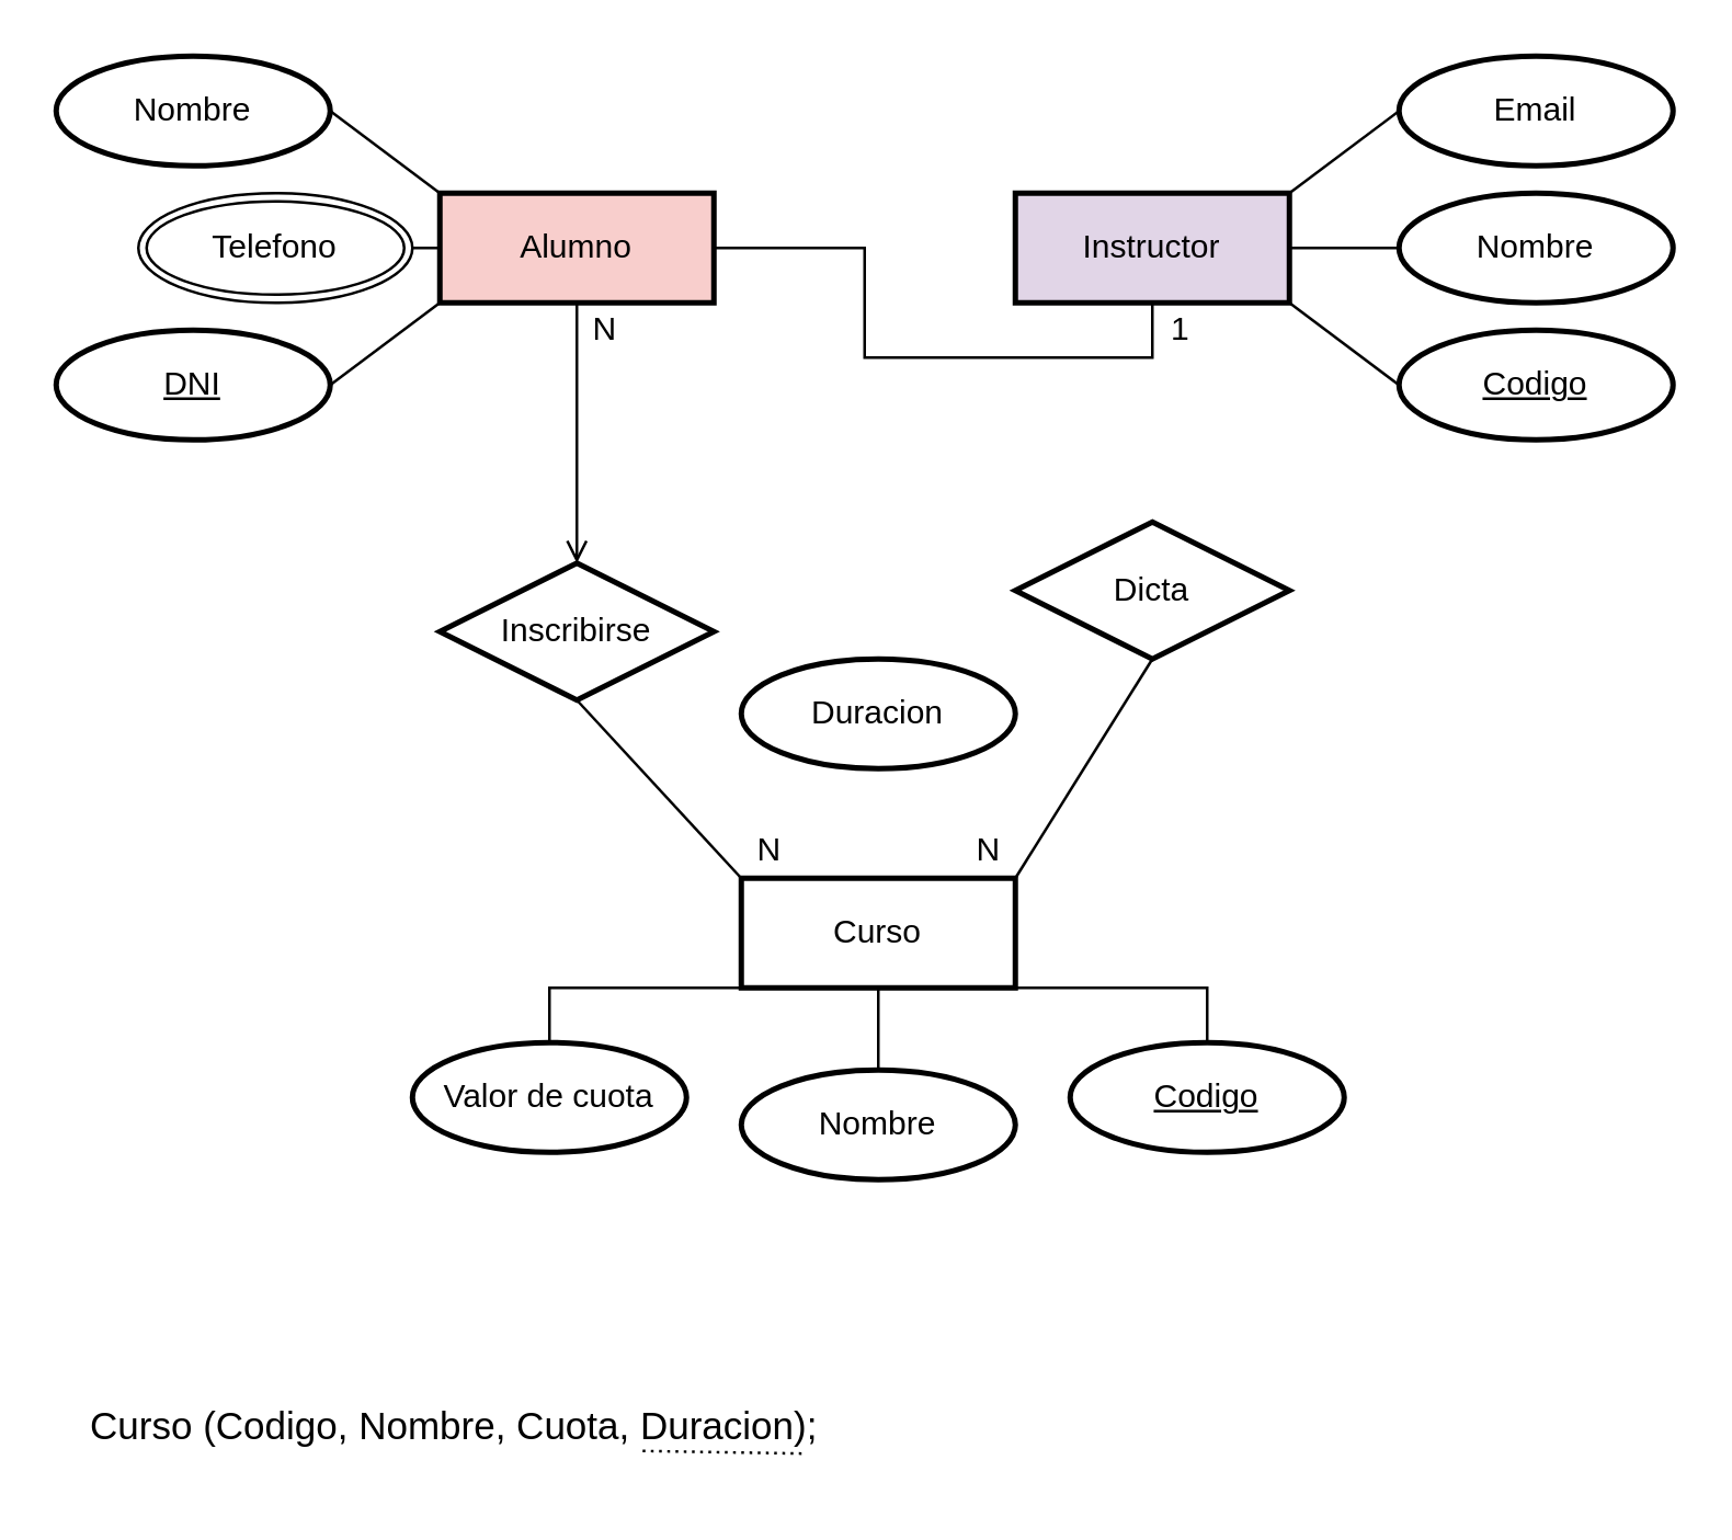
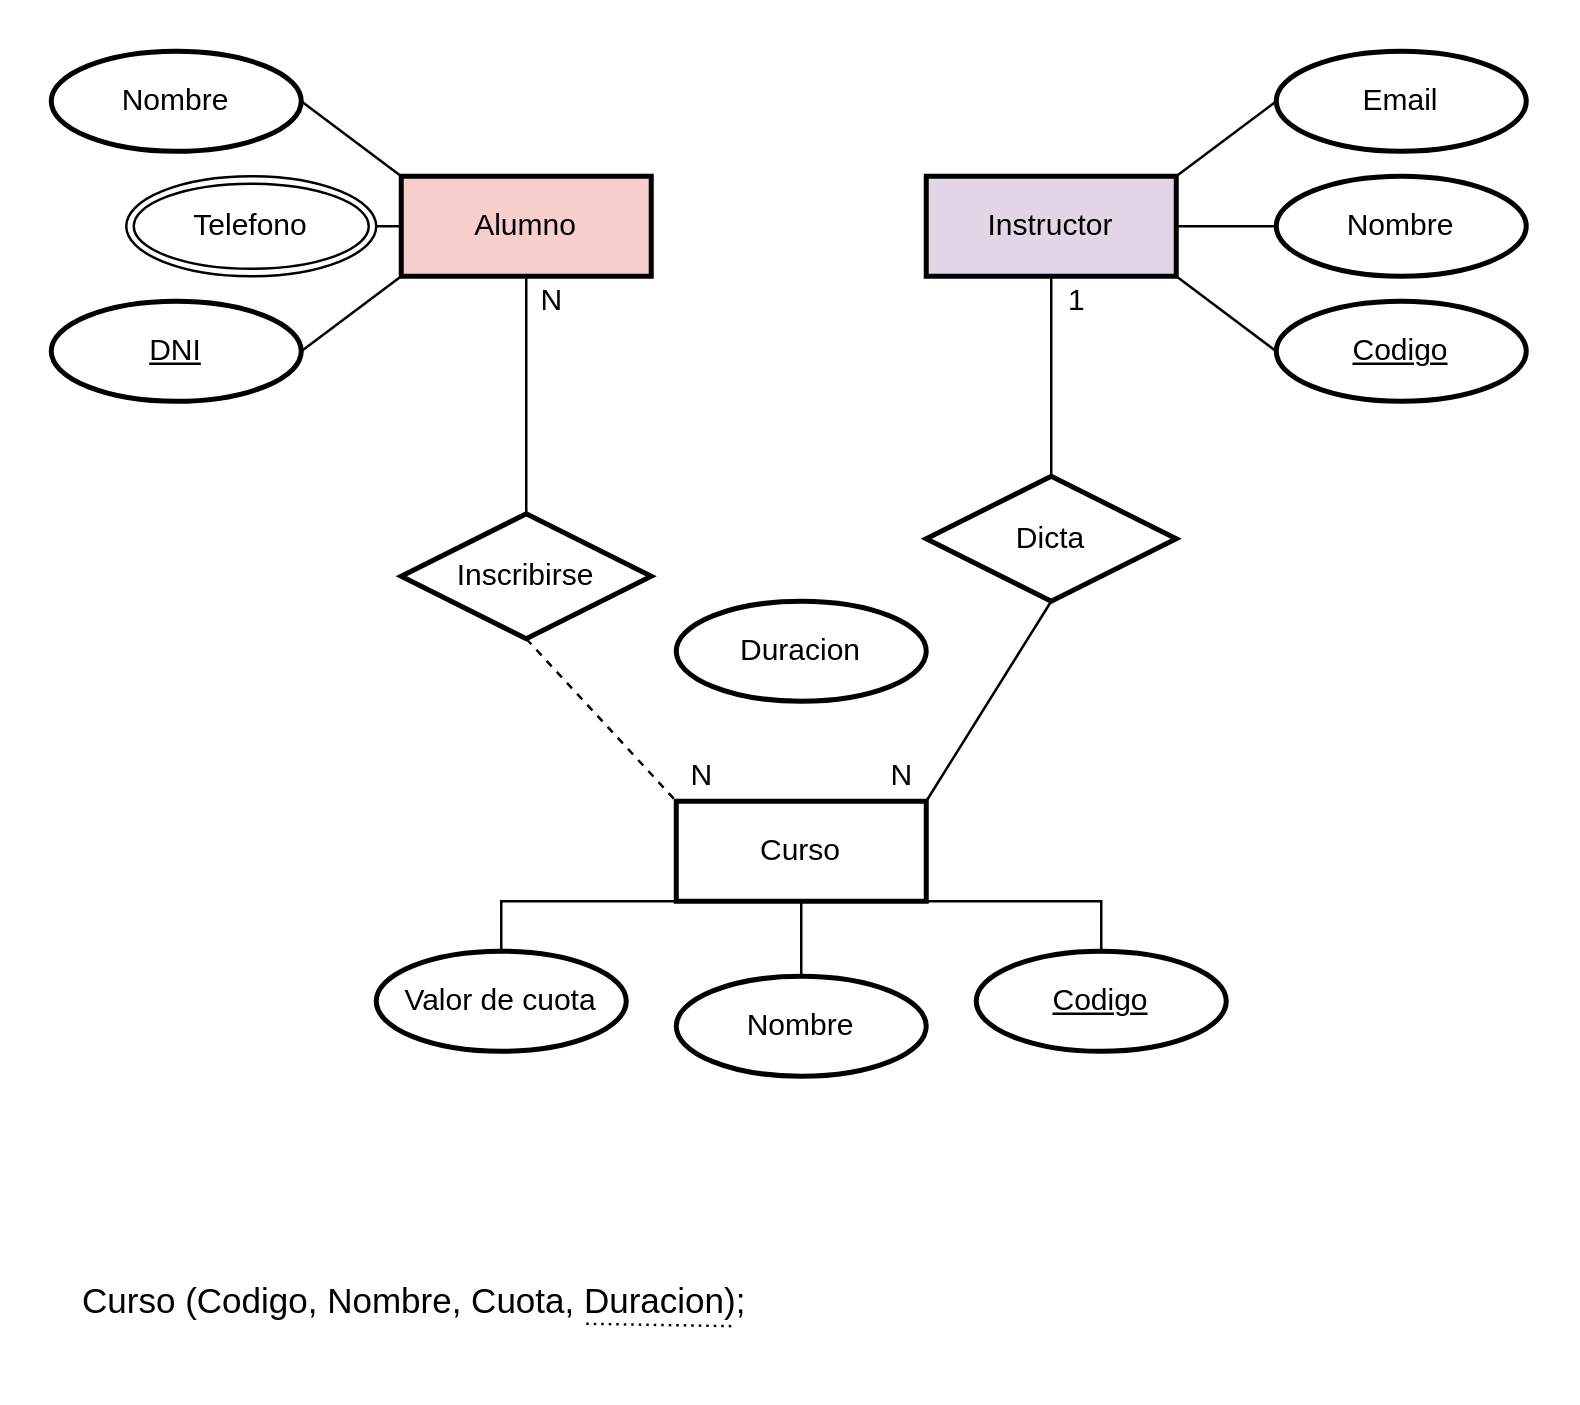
  <mxCell id="0" />
  <mxCell id="1" parent="0" />
  <mxCell id="2" value="Curso" style="whiteSpace=wrap;html=1;align=center;strokeWidth=2;" parent="1" vertex="1"><mxGeometry x="270" y="320" width="100" height="40" as="geometry" /></mxCell>
- <mxCell id="3" style="edgeStyle=orthogonalEdgeStyle;rounded=0;orthogonalLoop=1;jettySize=auto;html=1;exitX=0.5;exitY=1;exitDx=0;exitDy=0;endArrow=none;endFill=0;strokeWidth=1;" parent="1" source="4" target="6" edge="1"><mxGeometry relative="1" as="geometry" /></mxCell>
+ <mxCell id="3" style="edgeStyle=orthogonalEdgeStyle;rounded=0;orthogonalLoop=1;jettySize=auto;html=1;exitX=0.5;exitY=1;exitDx=0;exitDy=0;entryX=0.5;entryY=0;entryDx=0;entryDy=0;endArrow=none;endFill=0;strokeWidth=1;" parent="1" source="4" target="20" edge="1"><mxGeometry relative="1" as="geometry" /></mxCell>
  <mxCell id="4" value="Instructor" style="whiteSpace=wrap;html=1;align=center;strokeWidth=2;fillColor=#e1d5e7;" parent="1" vertex="1"><mxGeometry x="370" y="70" width="100" height="40" as="geometry" /></mxCell>
- <mxCell id="5" style="edgeStyle=orthogonalEdgeStyle;rounded=0;orthogonalLoop=1;jettySize=auto;html=1;exitX=0.5;exitY=1;exitDx=0;exitDy=0;entryX=0.5;entryY=0;entryDx=0;entryDy=0;endArrow=open;endFill=0;strokeWidth=1;" parent="1" source="6" target="19" edge="1"><mxGeometry relative="1" as="geometry" /></mxCell>
+ <mxCell id="5" style="edgeStyle=orthogonalEdgeStyle;rounded=0;orthogonalLoop=1;jettySize=auto;html=1;exitX=0.5;exitY=1;exitDx=0;exitDy=0;entryX=0.5;entryY=0;entryDx=0;entryDy=0;endArrow=none;endFill=0;strokeWidth=1;" parent="1" source="6" target="19" edge="1"><mxGeometry relative="1" as="geometry" /></mxCell>
  <mxCell id="6" value="Alumno" style="whiteSpace=wrap;html=1;align=center;strokeWidth=2;fillColor=#f8cecc;" parent="1" vertex="1"><mxGeometry x="160" y="70" width="100" height="40" as="geometry" /></mxCell>
  <mxCell id="7" style="edgeStyle=orthogonalEdgeStyle;rounded=0;orthogonalLoop=1;jettySize=auto;html=1;exitX=0.5;exitY=0;exitDx=0;exitDy=0;entryX=1;entryY=1;entryDx=0;entryDy=0;endArrow=none;endFill=0;strokeWidth=1;jumpSize=6;" parent="1" source="8" target="2" edge="1"><mxGeometry relative="1" as="geometry" /></mxCell>
  <mxCell id="8" value="Codigo" style="ellipse;whiteSpace=wrap;html=1;align=center;fontStyle=4;strokeWidth=2;" parent="1" vertex="1"><mxGeometry x="390" y="380" width="100" height="40" as="geometry" /></mxCell>
  <mxCell id="9" style="edgeStyle=orthogonalEdgeStyle;rounded=0;orthogonalLoop=1;jettySize=auto;html=1;exitX=0.5;exitY=0;exitDx=0;exitDy=0;entryX=0.5;entryY=1;entryDx=0;entryDy=0;endArrow=none;endFill=0;strokeWidth=1;jumpSize=6;" parent="1" source="10" target="2" edge="1"><mxGeometry relative="1" as="geometry" /></mxCell>
  <mxCell id="10" value="Nombre" style="ellipse;whiteSpace=wrap;html=1;align=center;strokeWidth=2;" parent="1" vertex="1"><mxGeometry x="270" y="390" width="100" height="40" as="geometry" /></mxCell>
  <mxCell id="11" style="edgeStyle=orthogonalEdgeStyle;rounded=0;orthogonalLoop=1;jettySize=auto;html=1;exitX=0.5;exitY=0;exitDx=0;exitDy=0;entryX=0;entryY=1;entryDx=0;entryDy=0;endArrow=none;endFill=0;strokeWidth=1;jumpSize=6;" parent="1" source="12" target="2" edge="1"><mxGeometry relative="1" as="geometry" /></mxCell>
  <mxCell id="12" value="Valor de cuota" style="ellipse;whiteSpace=wrap;html=1;align=center;strokeWidth=2;" parent="1" vertex="1"><mxGeometry x="150" y="380" width="100" height="40" as="geometry" /></mxCell>
  <mxCell id="13" style="edgeStyle=none;rounded=0;orthogonalLoop=1;jettySize=auto;html=1;exitX=0;exitY=0.5;exitDx=0;exitDy=0;entryX=1;entryY=0.5;entryDx=0;entryDy=0;endArrow=none;endFill=0;" parent="1" source="14" target="4" edge="1"><mxGeometry relative="1" as="geometry" /></mxCell>
  <mxCell id="14" value="Nombre" style="ellipse;whiteSpace=wrap;html=1;align=center;strokeWidth=2;" parent="1" vertex="1"><mxGeometry x="510" y="70" width="100" height="40" as="geometry" /></mxCell>
  <mxCell id="15" style="edgeStyle=none;rounded=0;orthogonalLoop=1;jettySize=auto;html=1;exitX=0;exitY=0.5;exitDx=0;exitDy=0;entryX=1;entryY=0;entryDx=0;entryDy=0;endArrow=none;endFill=0;" parent="1" source="16" target="4" edge="1"><mxGeometry relative="1" as="geometry" /></mxCell>
  <mxCell id="16" value="Email" style="ellipse;whiteSpace=wrap;html=1;align=center;strokeWidth=2;" parent="1" vertex="1"><mxGeometry x="510" y="20" width="100" height="40" as="geometry" /></mxCell>
  <mxCell id="17" style="edgeStyle=none;rounded=0;orthogonalLoop=1;jettySize=auto;html=1;exitX=1;exitY=0.5;exitDx=0;exitDy=0;entryX=0;entryY=0;entryDx=0;entryDy=0;endArrow=none;endFill=0;" parent="1" source="18" target="6" edge="1"><mxGeometry relative="1" as="geometry" /></mxCell>
  <mxCell id="18" value="Nombre" style="ellipse;whiteSpace=wrap;html=1;align=center;strokeWidth=2;" parent="1" vertex="1"><mxGeometry x="20" y="20" width="100" height="40" as="geometry" /></mxCell>
  <mxCell id="19" value="Inscribirse" style="shape=rhombus;perimeter=rhombusPerimeter;whiteSpace=wrap;html=1;align=center;strokeWidth=2;" parent="1" vertex="1"><mxGeometry x="160" y="205" width="100" height="50" as="geometry" /></mxCell>
  <mxCell id="20" value="Dicta" style="shape=rhombus;perimeter=rhombusPerimeter;whiteSpace=wrap;html=1;align=center;strokeWidth=2;" parent="1" vertex="1"><mxGeometry x="370" y="190" width="100" height="50" as="geometry" /></mxCell>
- <mxCell id="21" value="" style="endArrow=none;html=1;rounded=0;strokeWidth=1;exitX=0.5;exitY=1;exitDx=0;exitDy=0;entryX=0;entryY=0;entryDx=0;entryDy=0;" parent="1" source="19" target="2" edge="1"><mxGeometry relative="1" as="geometry"><mxPoint x="220" y="250" as="sourcePoint" /><mxPoint x="380" y="250" as="targetPoint" /></mxGeometry></mxCell>
+ <mxCell id="21" value="" style="endArrow=none;html=1;rounded=0;strokeWidth=1;exitX=0.5;exitY=1;exitDx=0;exitDy=0;entryX=0;entryY=0;entryDx=0;entryDy=0;dashed=1;" parent="1" source="19" target="2" edge="1"><mxGeometry relative="1" as="geometry"><mxPoint x="220" y="250" as="sourcePoint" /><mxPoint x="380" y="250" as="targetPoint" /></mxGeometry></mxCell>
  <mxCell id="22" value="" style="endArrow=none;html=1;rounded=0;strokeWidth=1;entryX=0.5;entryY=1;entryDx=0;entryDy=0;exitX=1;exitY=0;exitDx=0;exitDy=0;" parent="1" source="2" target="20" edge="1"><mxGeometry relative="1" as="geometry"><mxPoint x="290" y="250" as="sourcePoint" /><mxPoint x="450" y="250" as="targetPoint" /></mxGeometry></mxCell>
  <mxCell id="23" value="N" style="text;html=1;align=center;verticalAlign=middle;resizable=0;points=[];autosize=1;" parent="1" vertex="1"><mxGeometry x="210" y="110" width="20" height="20" as="geometry" /></mxCell>
  <mxCell id="24" value="N" style="text;html=1;align=center;verticalAlign=middle;resizable=0;points=[];autosize=1;" parent="1" vertex="1"><mxGeometry x="270" y="300" width="20" height="20" as="geometry" /></mxCell>
  <mxCell id="25" value="1" style="text;html=1;align=center;verticalAlign=middle;resizable=0;points=[];autosize=1;" parent="1" vertex="1"><mxGeometry x="420" y="110" width="20" height="20" as="geometry" /></mxCell>
  <mxCell id="26" value="N" style="text;html=1;align=center;verticalAlign=middle;resizable=0;points=[];autosize=1;" parent="1" vertex="1"><mxGeometry x="350" y="300" width="20" height="20" as="geometry" /></mxCell>
  <mxCell id="27" style="rounded=0;orthogonalLoop=1;jettySize=auto;html=1;exitX=1;exitY=0.5;exitDx=0;exitDy=0;entryX=0;entryY=1;entryDx=0;entryDy=0;endArrow=none;endFill=0;" parent="1" source="28" target="6" edge="1"><mxGeometry relative="1" as="geometry" /></mxCell>
  <mxCell id="28" value="DNI" style="ellipse;whiteSpace=wrap;html=1;align=center;fontStyle=4;strokeWidth=2;" parent="1" vertex="1"><mxGeometry x="20" y="120" width="100" height="40" as="geometry" /></mxCell>
  <mxCell id="29" style="edgeStyle=none;rounded=0;orthogonalLoop=1;jettySize=auto;html=1;exitX=0;exitY=0.5;exitDx=0;exitDy=0;entryX=1;entryY=1;entryDx=0;entryDy=0;endArrow=none;endFill=0;" parent="1" source="30" target="4" edge="1"><mxGeometry relative="1" as="geometry" /></mxCell>
  <mxCell id="30" value="Codigo" style="ellipse;whiteSpace=wrap;html=1;align=center;fontStyle=4;strokeWidth=2;" parent="1" vertex="1"><mxGeometry x="510" y="120" width="100" height="40" as="geometry" /></mxCell>
  <mxCell id="31" style="edgeStyle=none;rounded=0;orthogonalLoop=1;jettySize=auto;html=1;exitX=1;exitY=0.5;exitDx=0;exitDy=0;entryX=0;entryY=0.5;entryDx=0;entryDy=0;endArrow=none;endFill=0;" parent="1" source="32" target="6" edge="1"><mxGeometry relative="1" as="geometry" /></mxCell>
  <mxCell id="32" value="Telefono" style="ellipse;shape=doubleEllipse;margin=3;whiteSpace=wrap;html=1;align=center;strokeWidth=1;" parent="1" vertex="1"><mxGeometry x="50" y="70" width="100" height="40" as="geometry" /></mxCell>
  <mxCell id="33" value="Duracion" style="ellipse;whiteSpace=wrap;html=1;align=center;strokeWidth=2;" vertex="1" parent="1"><mxGeometry x="270" y="240" width="100" height="40" as="geometry" /></mxCell>
  <mxCell id="34" value="&lt;p style=&quot;line-height: 100%&quot;&gt;&lt;span style=&quot;font-size: 14px&quot;&gt;Curso (Codigo, Nombre, Cuota, Duracion);&lt;/span&gt;&lt;/p&gt;" style="text;html=1;align=center;verticalAlign=middle;resizable=0;points=[];autosize=1;strokeWidth=1;dashed=1;" vertex="1" parent="1"><mxGeometry x="25" y="500" width="280" height="40" as="geometry" /></mxCell>
  <mxCell id="35" value="" style="endArrow=none;html=1;rounded=0;dashed=1;dashPattern=1 2;" edge="1" parent="1"><mxGeometry relative="1" as="geometry"><mxPoint x="234" y="529" as="sourcePoint" /><mxPoint x="294" y="530" as="targetPoint" /></mxGeometry></mxCell>
